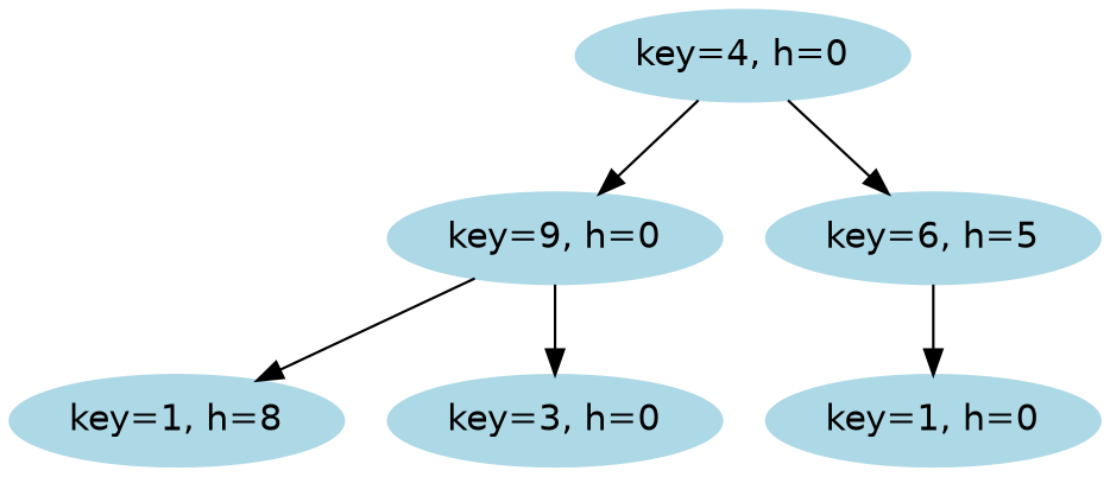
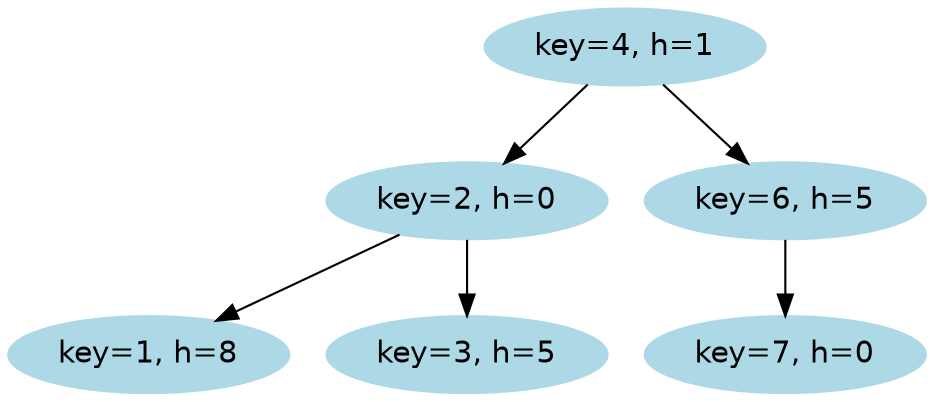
  digraph {
    fontname="DejaVu Sans"
    node [color=lightblue fontname="DejaVu Sans" style=filled]
    edge [fontname="DejaVu Sans"]
-   n1 [label="key=4, h=0"]
-   n2 [label="key=9, h=0"]
+   n1 [label="key=4, h=1"]
+   n2 [label="key=2, h=0"]
    n3 [label="key=6, h=5"]
    n4 [label="key=1, h=8"]
-   n5 [label="key=3, h=0"]
-   n6 [label="key=1, h=0"]
+   n5 [label="key=3, h=5"]
+   n6 [label="key=7, h=0"]
    n1 -> n2
    n1 -> n3
    n2 -> n4
    n2 -> n5
    n3 -> n6
  }
